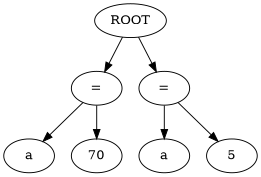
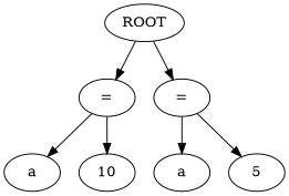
  strict digraph {
    n1 [label="="]
    n2 [label=a]
-   n3 [label=70]
+   n3 [label=10]
    n4 [label="="]
    n5 [label=a]
    n6 [label=5]
    ROOT
    n1 -> n2
    n1 -> n3
    n4 -> n5
    n4 -> n6
    ROOT -> n1
    ROOT -> n4
  }
